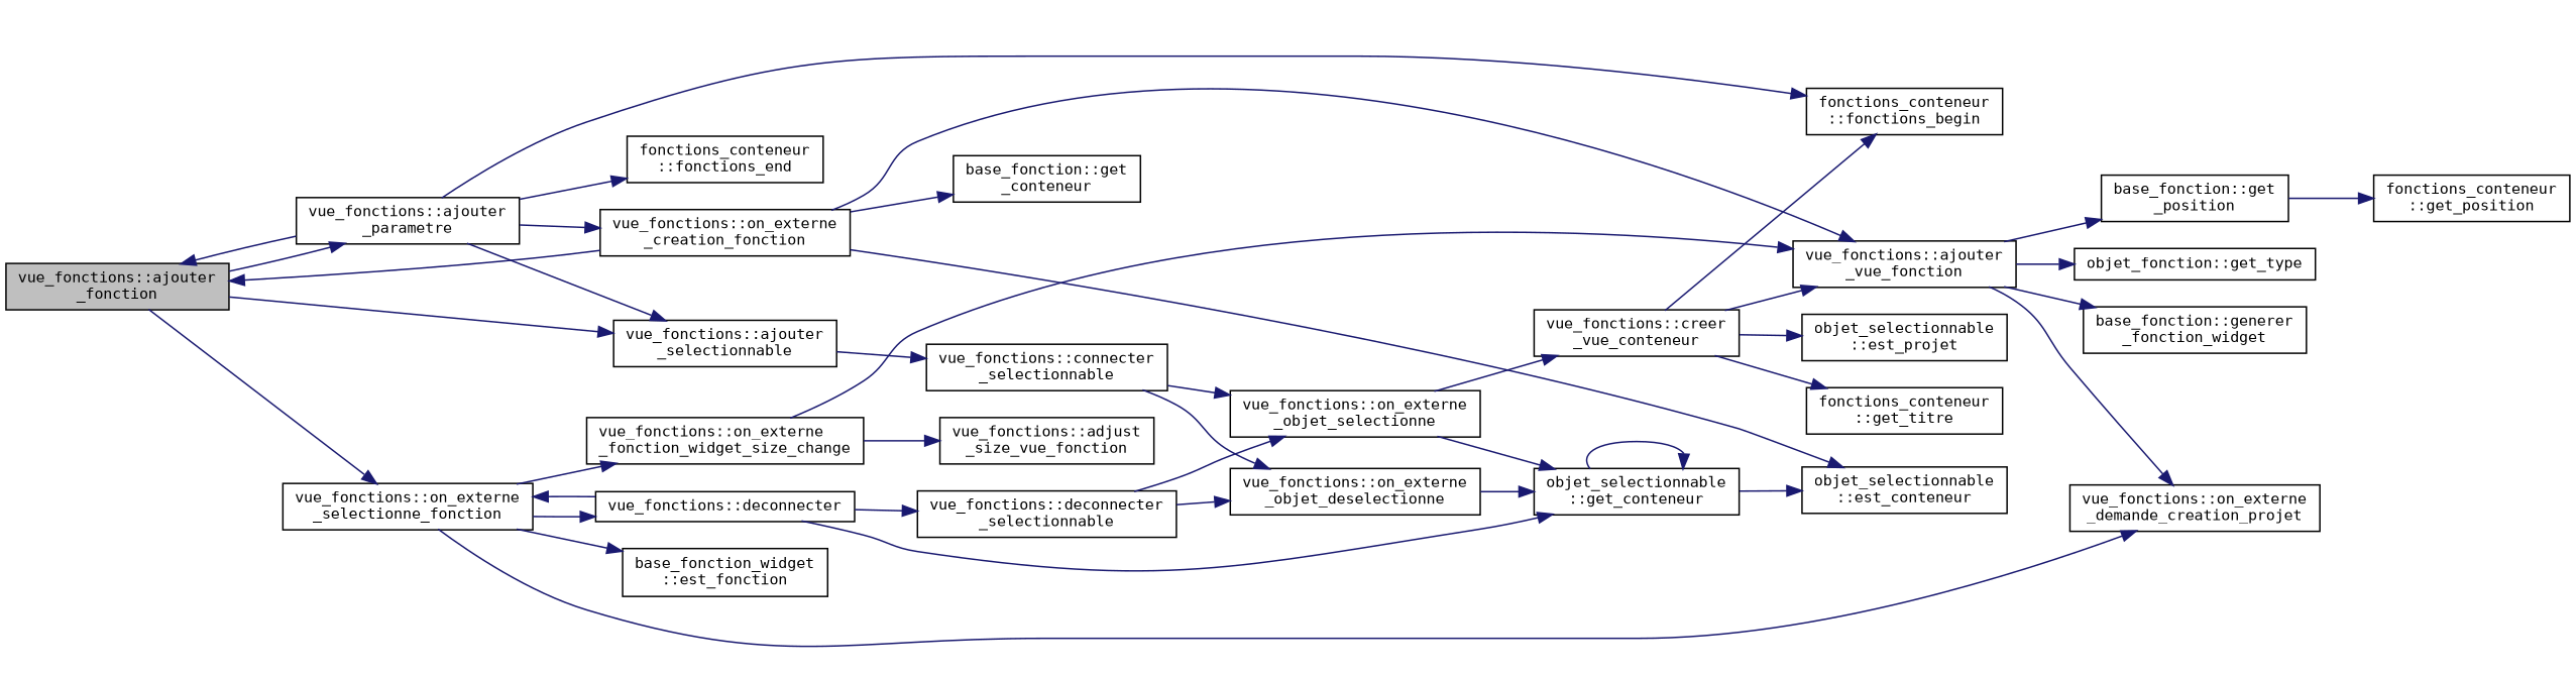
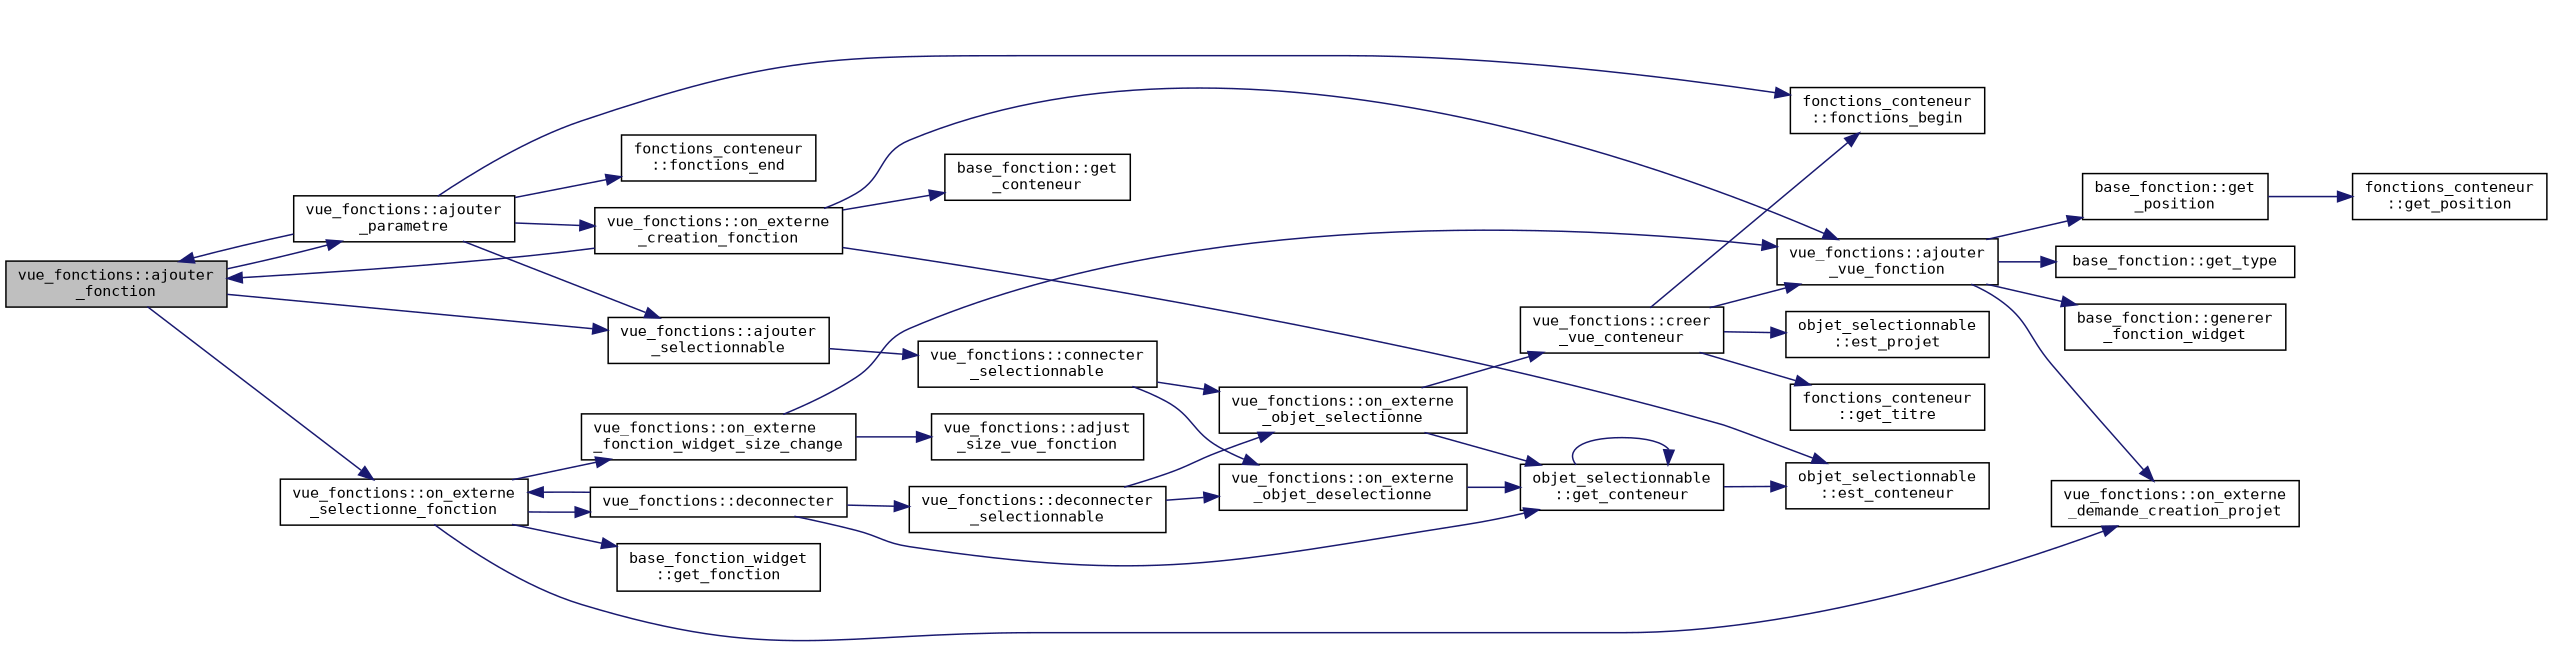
  digraph {
    fontname="DejaVu Sans Mono"
    rankdir=LR
    node [color=black fillcolor=white fontname="DejaVu Sans Mono" fontsize=10 shape=record style=filled]
    edge [color=midnightblue fontname="DejaVu Sans Mono" fontsize=10 labelfontname=Helvetica labelfontsize=10 style=solid]
    n1 [fillcolor=grey75 fontcolor=black height=0.2 label="vue_fonctions::ajouter\l_fonction" width=0.4]
    n2 [height=0.2 label="vue_fonctions::ajouter\l_selectionnable" width=0.4]
    n3 [height=0.2 label="vue_fonctions::ajouter\l_parametre" width=0.4]
    n4 [height=0.2 label="vue_fonctions::on_externe\l_selectionne_fonction" width=0.4]
    n5 [height=0.2 label="vue_fonctions::connecter\l_selectionnable" width=0.4]
    n6 [height=0.2 label="fonctions_conteneur\l::fonctions_begin" width=0.4]
    n7 [height=0.2 label="fonctions_conteneur\l::fonctions_end" width=0.4]
    n8 [height=0.2 label="vue_fonctions::on_externe\l_creation_fonction" width=0.4]
    n9 [height=0.2 label="vue_fonctions::on_externe\l_fonction_widget_size_change" width=0.4]
    n10 [height=0.2 label="vue_fonctions::on_externe\l_demande_creation_projet" width=0.4]
-   n11 [height=0.2 label="base_fonction_widget\l::est_fonction" width=0.4]
+   n11 [height=0.2 label="base_fonction_widget\l::get_fonction" width=0.4]
    n12 [height=0.2 label="vue_fonctions::deconnecter" width=0.4]
    n13 [height=0.2 label="vue_fonctions::on_externe\l_objet_selectionne" width=0.4]
    n14 [height=0.2 label="vue_fonctions::on_externe\l_objet_deselectionne" width=0.4]
    n15 [height=0.2 label="objet_selectionnable\l::get_conteneur" width=0.4]
    n16 [height=0.2 label="vue_fonctions::creer\l_vue_conteneur" width=0.4]
    n17 [height=0.2 label="objet_selectionnable\l::est_conteneur" width=0.4]
    n18 [height=0.2 label="objet_selectionnable\l::est_projet" width=0.4]
    n19 [height=0.2 label="fonctions_conteneur\l::get_titre" width=0.4]
    n20 [height=0.2 label="vue_fonctions::ajouter\l_vue_fonction" width=0.4]
    n21 [height=0.2 label="base_fonction::generer\l_fonction_widget" width=0.4]
    n22 [height=0.2 label="base_fonction::get\l_position" width=0.4]
-   n23 [height=0.2 label="objet_fonction::get_type" width=0.4]
+   n23 [height=0.2 label="base_fonction::get_type" width=0.4]
    n24 [height=0.2 label="vue_fonctions::adjust\l_size_vue_fonction" width=0.4]
    n25 [height=0.2 label="fonctions_conteneur\l::get_position" width=0.4]
    n26 [height=0.2 label="base_fonction::get\l_conteneur" width=0.4]
    n27 [height=0.2 label="vue_fonctions::deconnecter\l_selectionnable" width=0.4]
    n1 -> n2
    n1 -> n3
    n1 -> n4
    n2 -> n5
    n3 -> n1
    n3 -> n2
    n3 -> n6
    n3 -> n7
    n3 -> n8
    n4 -> n9
    n4 -> n10
    n4 -> n11
    n4 -> n12
    n5 -> n13
    n5 -> n14
    n8 -> n1
    n8 -> n17
    n8 -> n20
    n8 -> n26
    n9 -> n20
    n9 -> n24
    n12 -> n4
    n12 -> n15
    n12 -> n27
    n13 -> n15
    n13 -> n16
    n14 -> n15
    n15 -> n15
    n15 -> n17
    n16 -> n6
    n16 -> n18
    n16 -> n19
    n16 -> n20
    n20 -> n10
    n20 -> n21
    n20 -> n22
    n20 -> n23
    n22 -> n25
    n27 -> n13
    n27 -> n14
  }
